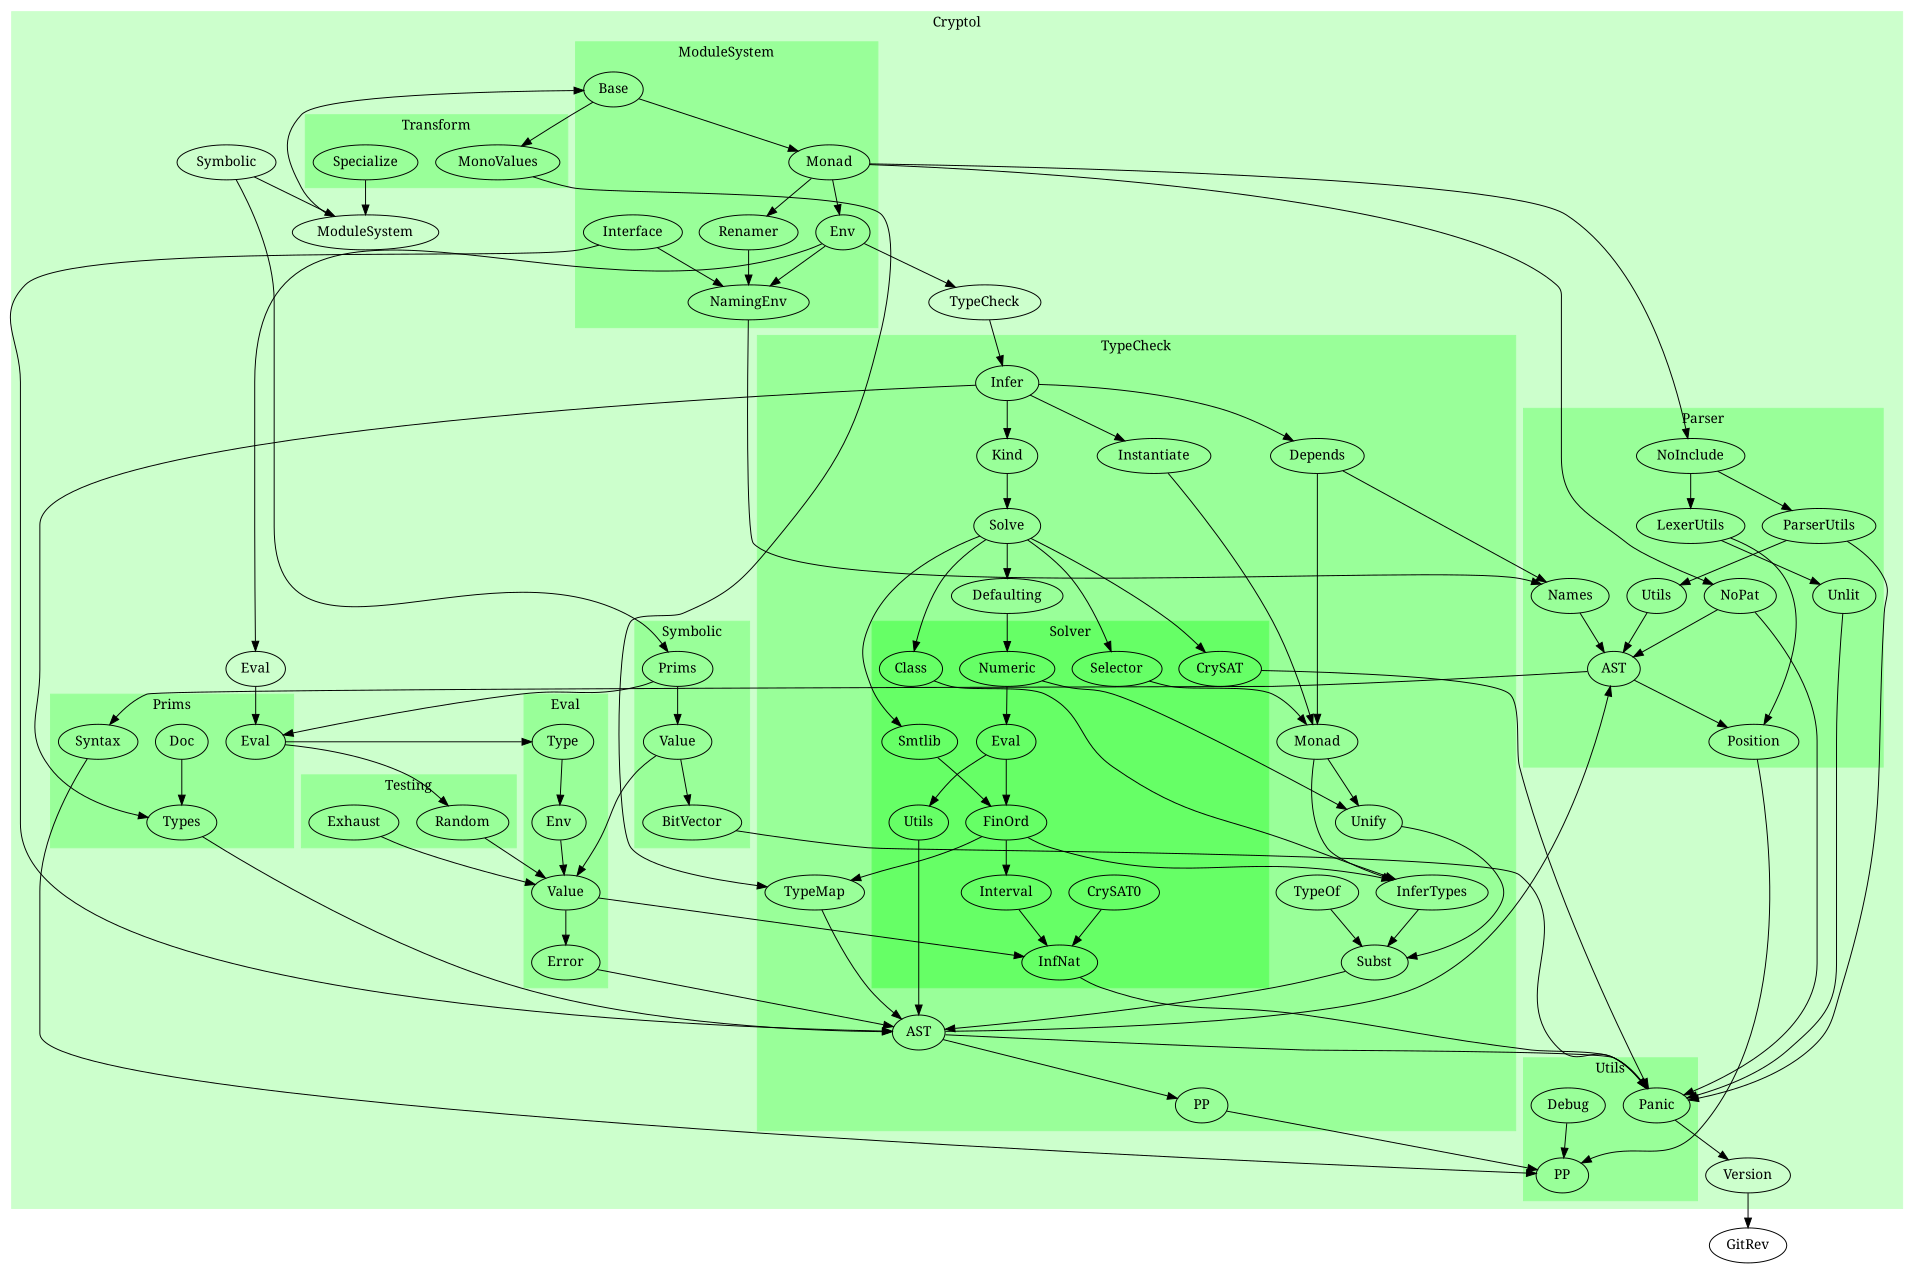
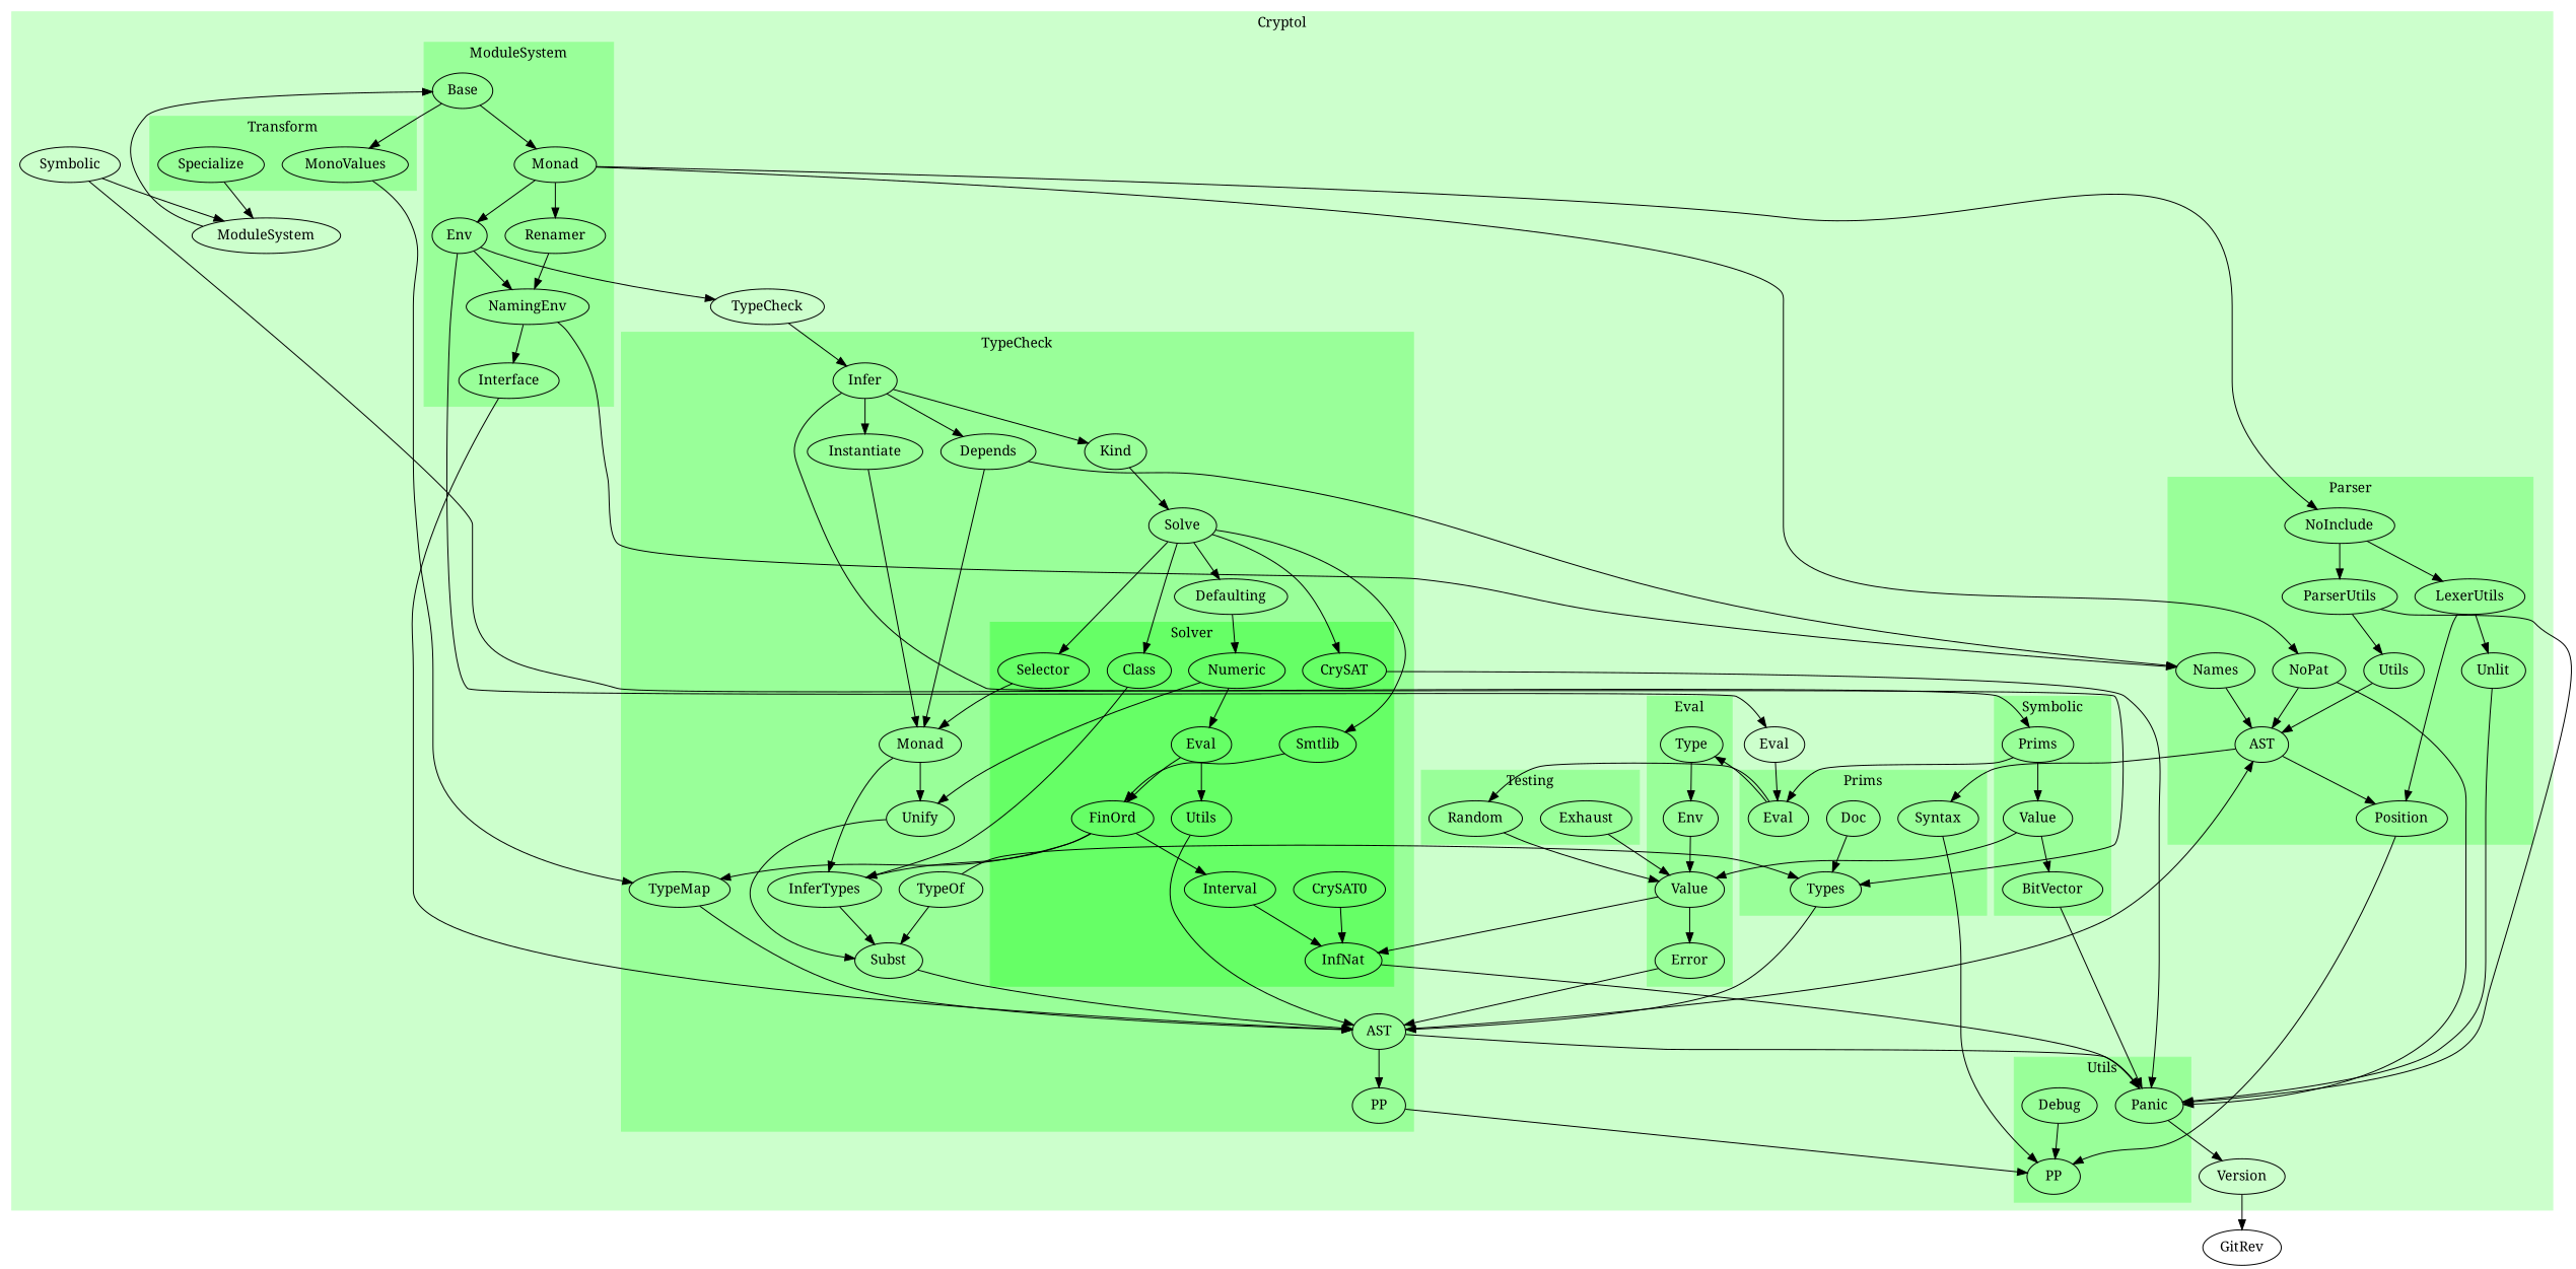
  digraph {
    fontname="Noto Serif"
    node [fontname="Noto Serif"]
    edge [fontname="Noto Serif"]
    n1 [label=Env]
    n2 [label=Type]
    n3 [label=Value]
    n4 [label=Error]
    n5 [label=Env]
    n6 [label=Interface]
    n7 [label=Renamer]
    n8 [label=NamingEnv]
    n9 [label=Base]
    n10 [label=Monad]
    n11 [label=Utils]
    n12 [label=Names]
    n13 [label=NoInclude]
    n14 [label=LexerUtils]
    n15 [label=NoPat]
    n16 [label=AST]
    n17 [label=Position]
    n18 [label=Unlit]
    n19 [label=ParserUtils]
    n20 [label=Types]
    n21 [label=Doc]
    n22 [label=Eval]
    n23 [label=Syntax]
    n24 [label=BitVector]
    n25 [label=Value]
    n26 [label=Prims]
    n27 [label=Random]
    n28 [label=Exhaust]
    n29 [label=Specialize]
    n30 [label=MonoValues]
    n31 [label=Utils]
    n32 [label=CrySAT]
    n33 [label=Class]
    n34 [label=Numeric]
    n35 [label=Selector]
    n36 [label=CrySAT0]
    n37 [label=Eval]
    n38 [label=Interval]
    n39 [label=InfNat]
    n40 [label=Smtlib]
    n41 [label=FinOrd]
    n42 [label=Defaulting]
    n43 [label=Instantiate]
    n44 [label=Unify]
    n45 [label=Subst]
    n46 [label=Depends]
    n47 [label=InferTypes]
    n48 [label=TypeOf]
    n49 [label=Kind]
    n50 [label=AST]
    n51 [label=TypeMap]
    n52 [label=Infer]
    n53 [label=Monad]
    n54 [label=Solve]
    n55 [label=PP]
    n56 [label=Panic]
    n57 [label=Debug]
    n58 [label=PP]
    n59 [label=Symbolic]
    n60 [label=TypeCheck]
    n61 [label=ModuleSystem]
    n62 [label=Version]
    n63 [label=Eval]
    n64 [label=GitRev]
    subgraph cluster_1 {
      color="#ccffcc"
      label=Cryptol
      style=filled
      n59
      n60
      n61
      n62
      n63
      subgraph cluster_2 {
        color="#99ff99"
        label=Eval
        style=filled
        n1
        n2
        n3
        n4
      }
      subgraph cluster_3 {
        color="#99ff99"
        label=ModuleSystem
        style=filled
        n5
        n6
        n7
        n8
        n9
        n10
      }
      subgraph cluster_4 {
        color="#99ff99"
        label=Parser
        style=filled
        n11
        n12
        n13
        n14
        n15
        n16
        n17
        n18
        n19
      }
      subgraph cluster_5 {
        color="#99ff99"
        label=Prims
        style=filled
        n20
        n21
        n22
        n23
      }
      subgraph cluster_6 {
        color="#99ff99"
        label=Symbolic
        style=filled
        n24
        n25
        n26
      }
      subgraph cluster_7 {
        color="#99ff99"
        label=Testing
        style=filled
        n27
        n28
      }
      subgraph cluster_8 {
        color="#99ff99"
        label=Transform
        style=filled
        n29
        n30
      }
      subgraph cluster_9 {
        color="#99ff99"
        label=TypeCheck
        style=filled
        n42
        n43
        n44
        n45
        n46
        n47
        n48
        n49
        n50
        n51
        n52
        n53
        n54
        n55
        subgraph cluster_10 {
          color="#66ff66"
          label=Solver
          style=filled
          n31
          n32
          n33
          n34
          n35
          n36
          n37
          n38
          n39
          n40
          n41
        }
      }
      subgraph cluster_11 {
        color="#99ff99"
        label=Utils
        style=filled
        n56
        n57
        n58
      }
    }
    n1 -> n3
    n2 -> n1
    n3 -> n4
    n3 -> n39
    n4 -> n50
    n5 -> n8
    n5 -> n60
    n5 -> n63
    n6 -> n50
    n7 -> n8
-   n6 -> n8
+   n8 -> n6
    n8 -> n12
    n9 -> n10
    n9 -> n30
    n10 -> n5
    n10 -> n7
    n10 -> n13
    n10 -> n15
    n11 -> n16
    n12 -> n16
    n13 -> n14
    n13 -> n19
    n14 -> n17
    n14 -> n18
    n15 -> n16
    n15 -> n56
    n16 -> n17
    n16 -> n23
    n17 -> n58
    n18 -> n56
    n19 -> n11
    n19 -> n56
    n20 -> n50
    n21 -> n20
    n22 -> n2
    n22 -> n27
    n23 -> n58
    n24 -> n56
    n25 -> n3
    n25 -> n24
    n26 -> n22
    n26 -> n25
    n27 -> n3
    n28 -> n3
    n29 -> n61
    n30 -> n51
    n31 -> n50
    n32 -> n56
    n33 -> n47
    n34 -> n37
    n34 -> n44
    n35 -> n53
    n36 -> n39
    n37 -> n31
    n37 -> n41
    n38 -> n39
    n39 -> n56
    n40 -> n41
    n41 -> n38
    n41 -> n47
    n41 -> n51
    n42 -> n34
    n43 -> n53
    n44 -> n45
    n45 -> n50
    n46 -> n12
    n46 -> n53
    n47 -> n45
+   n48 -> n20
    n48 -> n45
    n49 -> n54
    n50 -> n16
    n50 -> n55
    n50 -> n56
    n51 -> n50
    n52 -> n20
    n52 -> n43
    n52 -> n46
    n52 -> n49
    n53 -> n44
    n53 -> n47
    n54 -> n32
    n54 -> n33
    n54 -> n35
    n54 -> n40
    n54 -> n42
    n55 -> n58
    n56 -> n62
    n57 -> n58
    n59 -> n26
    n59 -> n61
    n60 -> n52
    n61 -> n9
    n62 -> n64
    n63 -> n22
  }
